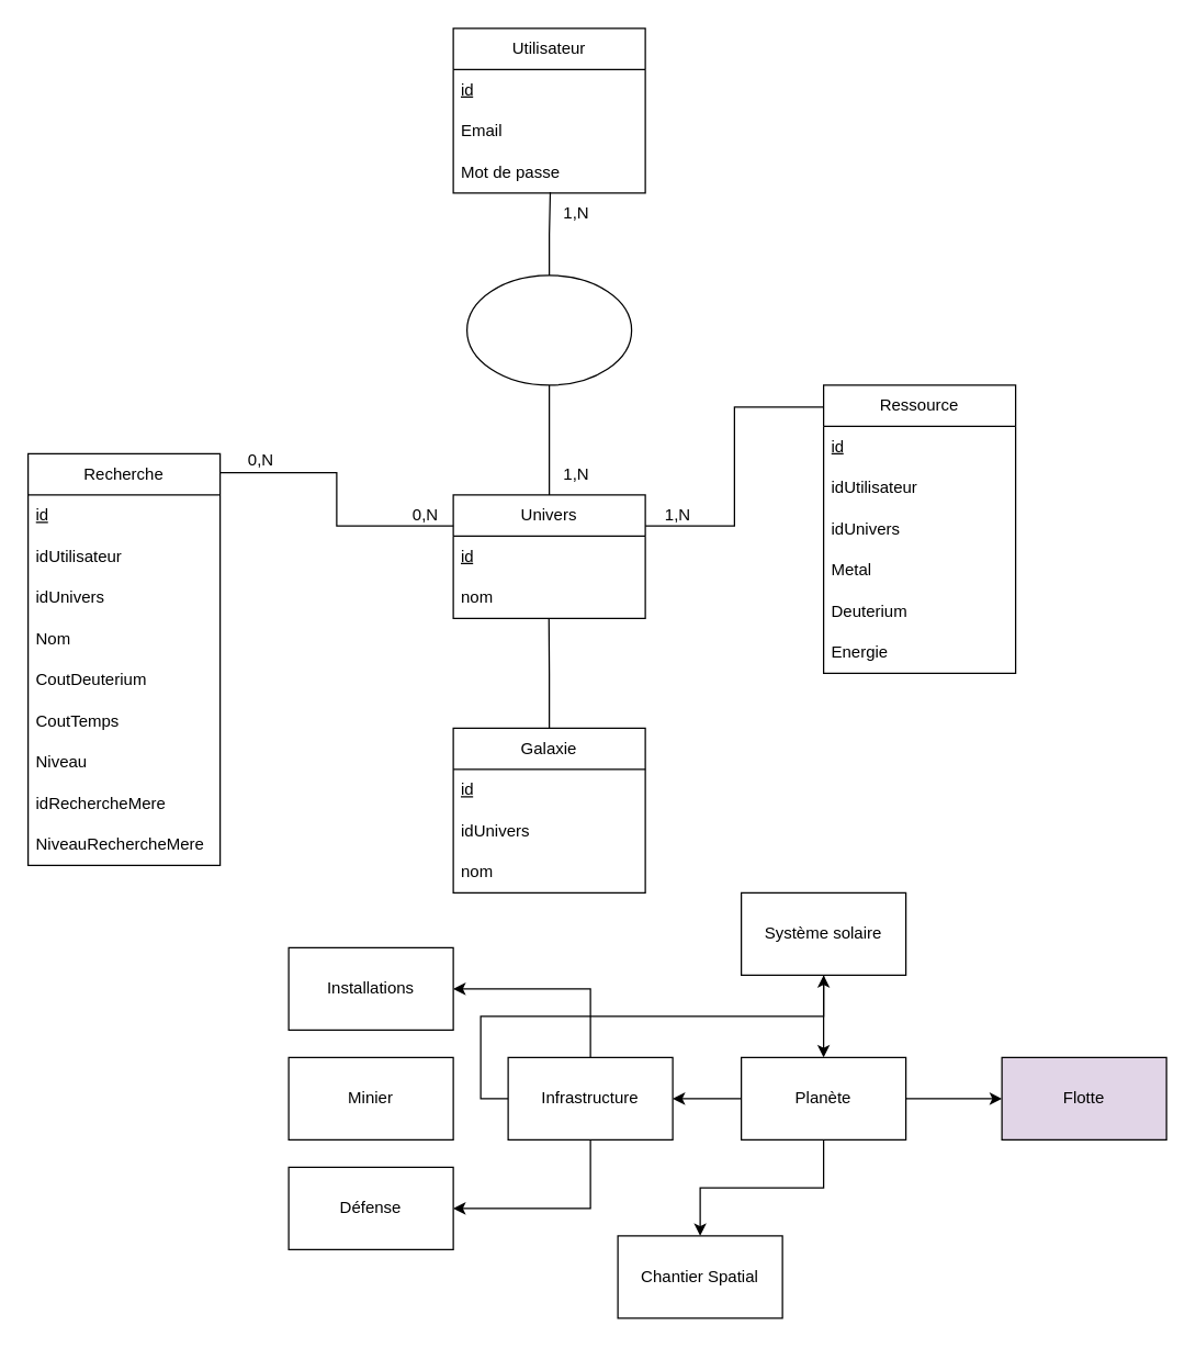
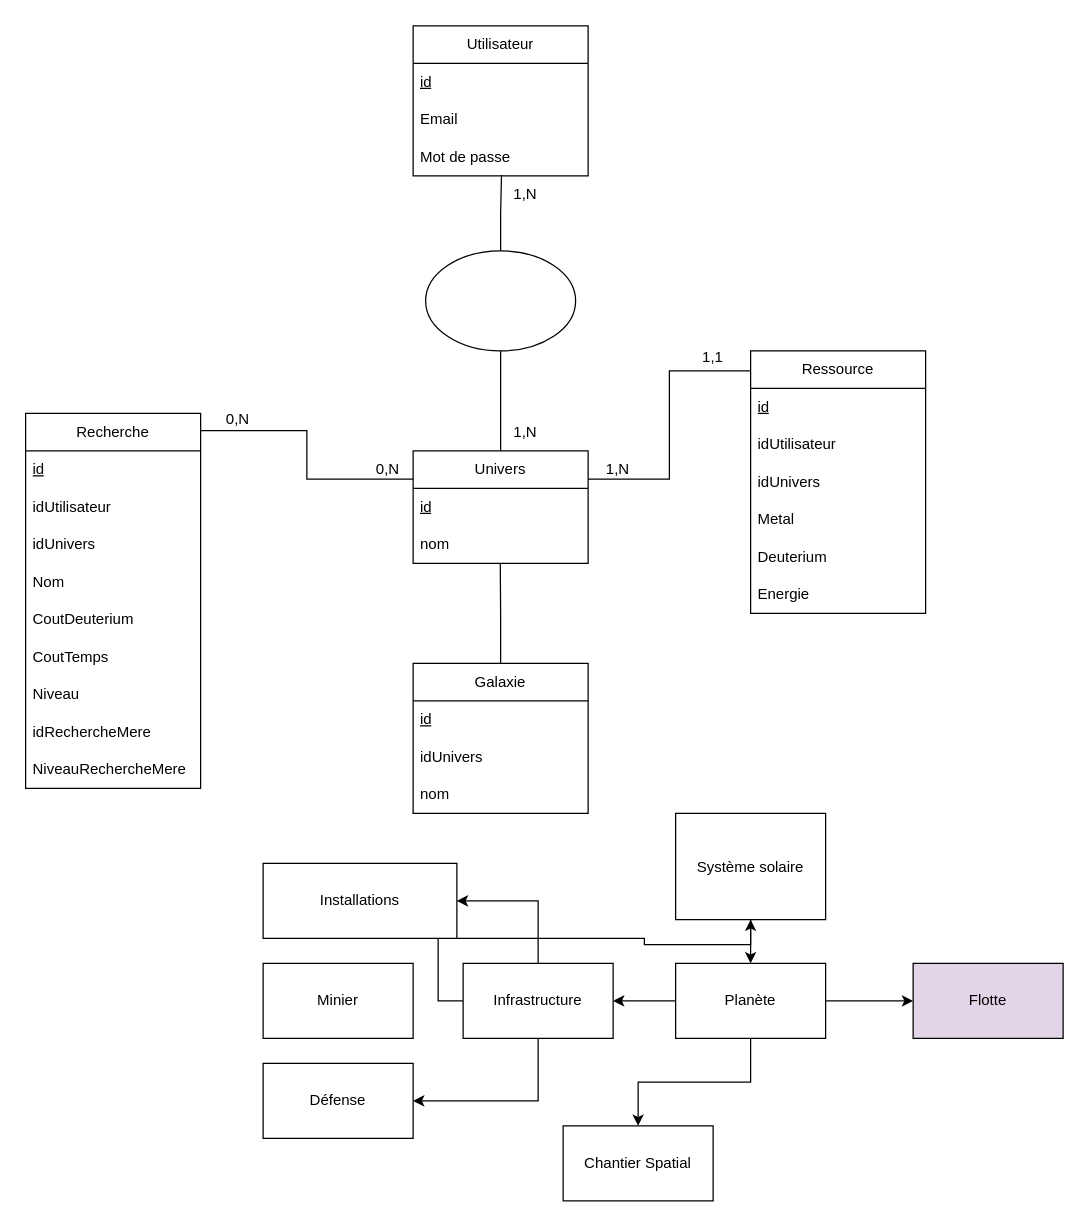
  <mxCell id="0" />
  <mxCell id="1" parent="0" />
  <mxCell id="2" style="edgeStyle=orthogonalEdgeStyle;rounded=0;orthogonalLoop=1;jettySize=auto;html=1;exitX=0.5;exitY=1;exitDx=0;exitDy=0;entryX=0.5;entryY=0;entryDx=0;entryDy=0;" edge="1" parent="1" source="3" target="7"><mxGeometry relative="1" as="geometry" /></mxCell>
- <mxCell id="3" value="Système solaire" style="rounded=0;whiteSpace=wrap;html=1;" vertex="1" parent="1"><mxGeometry x="540" y="650" width="120" height="60" as="geometry" /></mxCell>
+ <mxCell id="3" value="Système solaire" style="rounded=0;whiteSpace=wrap;html=1;" vertex="1" parent="1"><mxGeometry x="540" y="650" width="120" height="85" as="geometry" /></mxCell>
  <mxCell id="4" style="edgeStyle=orthogonalEdgeStyle;rounded=0;orthogonalLoop=1;jettySize=auto;html=1;exitX=0;exitY=0.5;exitDx=0;exitDy=0;entryX=1;entryY=0.5;entryDx=0;entryDy=0;" edge="1" parent="1" source="7" target="13"><mxGeometry relative="1" as="geometry" /></mxCell>
  <mxCell id="5" style="edgeStyle=orthogonalEdgeStyle;rounded=0;orthogonalLoop=1;jettySize=auto;html=1;exitX=0.5;exitY=1;exitDx=0;exitDy=0;entryX=0.5;entryY=0;entryDx=0;entryDy=0;" edge="1" parent="1" source="7" target="8"><mxGeometry relative="1" as="geometry" /></mxCell>
  <mxCell id="6" style="edgeStyle=orthogonalEdgeStyle;rounded=0;orthogonalLoop=1;jettySize=auto;html=1;exitX=1;exitY=0.5;exitDx=0;exitDy=0;" edge="1" parent="1" source="7" target="9"><mxGeometry relative="1" as="geometry" /></mxCell>
  <mxCell id="7" value="Planète" style="rounded=0;whiteSpace=wrap;html=1;" vertex="1" parent="1"><mxGeometry x="540" y="770" width="120" height="60" as="geometry" /></mxCell>
  <mxCell id="8" value="Chantier Spatial" style="rounded=0;whiteSpace=wrap;html=1;" vertex="1" parent="1"><mxGeometry x="450" y="900" width="120" height="60" as="geometry" /></mxCell>
  <mxCell id="9" value="Flotte" style="rounded=0;whiteSpace=wrap;html=1;fillColor=#e1d5e7;" vertex="1" parent="1"><mxGeometry x="730" y="770" width="120" height="60" as="geometry" /></mxCell>
  <mxCell id="10" style="edgeStyle=orthogonalEdgeStyle;rounded=0;orthogonalLoop=1;jettySize=auto;html=1;exitX=0;exitY=0.5;exitDx=0;exitDy=0;" edge="1" parent="1" source="13" target="3"><mxGeometry relative="1" as="geometry" /></mxCell>
  <mxCell id="11" style="edgeStyle=orthogonalEdgeStyle;rounded=0;orthogonalLoop=1;jettySize=auto;html=1;exitX=0.5;exitY=0;exitDx=0;exitDy=0;entryX=1;entryY=0.5;entryDx=0;entryDy=0;" edge="1" parent="1" source="13" target="16"><mxGeometry relative="1" as="geometry"><mxPoint x="400" y="740" as="targetPoint" /></mxGeometry></mxCell>
  <mxCell id="12" style="edgeStyle=orthogonalEdgeStyle;rounded=0;orthogonalLoop=1;jettySize=auto;html=1;exitX=0.5;exitY=1;exitDx=0;exitDy=0;entryX=1;entryY=0.5;entryDx=0;entryDy=0;" edge="1" parent="1" source="13" target="14"><mxGeometry relative="1" as="geometry" /></mxCell>
  <mxCell id="13" value="Infrastructure" style="rounded=0;whiteSpace=wrap;html=1;" vertex="1" parent="1"><mxGeometry x="370" y="770" width="120" height="60" as="geometry" /></mxCell>
  <mxCell id="14" value="Défense" style="rounded=0;whiteSpace=wrap;html=1;" vertex="1" parent="1"><mxGeometry x="210" y="850" width="120" height="60" as="geometry" /></mxCell>
  <mxCell id="15" value="Minier" style="rounded=0;whiteSpace=wrap;html=1;" vertex="1" parent="1"><mxGeometry x="210" y="770" width="120" height="60" as="geometry" /></mxCell>
- <mxCell id="16" value="Installations" style="rounded=0;whiteSpace=wrap;html=1;" vertex="1" parent="1"><mxGeometry x="210" y="690" width="120" height="60" as="geometry" /></mxCell>
+ <mxCell id="16" value="Installations" style="rounded=0;whiteSpace=wrap;html=1;" vertex="1" parent="1"><mxGeometry x="210" y="690" width="155" height="60" as="geometry" /></mxCell>
  <mxCell id="17" value="Utilisateur" style="swimlane;fontStyle=0;childLayout=stackLayout;horizontal=1;startSize=30;horizontalStack=0;resizeParent=1;resizeParentMax=0;resizeLast=0;collapsible=1;marginBottom=0;whiteSpace=wrap;html=1;" vertex="1" parent="1"><mxGeometry x="330" y="20" width="140" height="120" as="geometry"><mxRectangle x="275" y="-230" width="90" height="30" as="alternateBounds" /></mxGeometry></mxCell>
  <mxCell id="18" value="id" style="text;strokeColor=none;fillColor=none;align=left;verticalAlign=middle;spacingLeft=4;spacingRight=4;overflow=hidden;points=[[0,0.5],[1,0.5]];portConstraint=eastwest;rotatable=0;whiteSpace=wrap;html=1;fontStyle=4" vertex="1" parent="17"><mxGeometry y="30" width="140" height="30" as="geometry" /></mxCell>
  <mxCell id="19" value="Email" style="text;strokeColor=none;fillColor=none;align=left;verticalAlign=middle;spacingLeft=4;spacingRight=4;overflow=hidden;points=[[0,0.5],[1,0.5]];portConstraint=eastwest;rotatable=0;whiteSpace=wrap;html=1;" vertex="1" parent="17"><mxGeometry y="60" width="140" height="30" as="geometry" /></mxCell>
  <mxCell id="20" value="Mot de passe" style="text;strokeColor=none;fillColor=none;align=left;verticalAlign=middle;spacingLeft=4;spacingRight=4;overflow=hidden;points=[[0,0.5],[1,0.5]];portConstraint=eastwest;rotatable=0;whiteSpace=wrap;html=1;" vertex="1" parent="17"><mxGeometry y="90" width="140" height="30" as="geometry" /></mxCell>
  <mxCell id="21" value="Univers" style="swimlane;fontStyle=0;childLayout=stackLayout;horizontal=1;startSize=30;horizontalStack=0;resizeParent=1;resizeParentMax=0;resizeLast=0;collapsible=1;marginBottom=0;whiteSpace=wrap;html=1;" vertex="1" parent="1"><mxGeometry x="330" y="360" width="140" height="90" as="geometry"><mxRectangle x="250" y="30" width="90" height="30" as="alternateBounds" /></mxGeometry></mxCell>
  <mxCell id="22" value="id" style="text;strokeColor=none;fillColor=none;align=left;verticalAlign=middle;spacingLeft=4;spacingRight=4;overflow=hidden;points=[[0,0.5],[1,0.5]];portConstraint=eastwest;rotatable=0;whiteSpace=wrap;html=1;fontStyle=4" vertex="1" parent="21"><mxGeometry y="30" width="140" height="30" as="geometry" /></mxCell>
  <mxCell id="23" value="nom" style="text;strokeColor=none;fillColor=none;align=left;verticalAlign=middle;spacingLeft=4;spacingRight=4;overflow=hidden;points=[[0,0.5],[1,0.5]];portConstraint=eastwest;rotatable=0;whiteSpace=wrap;html=1;" vertex="1" parent="21"><mxGeometry y="60" width="140" height="30" as="geometry" /></mxCell>
  <mxCell id="24" style="edgeStyle=orthogonalEdgeStyle;rounded=0;orthogonalLoop=1;jettySize=auto;html=1;exitX=0.5;exitY=1;exitDx=0;exitDy=0;endArrow=none;endFill=0;" edge="1" parent="1" source="28" target="21"><mxGeometry relative="1" as="geometry" /></mxCell>
  <mxCell id="25" style="edgeStyle=orthogonalEdgeStyle;rounded=0;orthogonalLoop=1;jettySize=auto;html=1;exitX=0.5;exitY=0;exitDx=0;exitDy=0;entryX=0.505;entryY=0.978;entryDx=0;entryDy=0;entryPerimeter=0;endArrow=none;endFill=0;" edge="1" parent="1" source="28" target="20"><mxGeometry relative="1" as="geometry" /></mxCell>
  <mxCell id="26" style="edgeStyle=orthogonalEdgeStyle;rounded=0;orthogonalLoop=1;jettySize=auto;html=1;exitX=0;exitY=0.25;exitDx=0;exitDy=0;entryX=0.994;entryY=0.046;entryDx=0;entryDy=0;entryPerimeter=0;endArrow=none;endFill=0;" edge="1" parent="1" source="21" target="31"><mxGeometry relative="1" as="geometry" /></mxCell>
  <mxCell id="27" style="edgeStyle=orthogonalEdgeStyle;rounded=0;orthogonalLoop=1;jettySize=auto;html=1;exitX=1;exitY=0.25;exitDx=0;exitDy=0;entryX=-0.002;entryY=0.076;entryDx=0;entryDy=0;entryPerimeter=0;endArrow=none;endFill=0;" edge="1" parent="1" source="21" target="41"><mxGeometry relative="1" as="geometry" /></mxCell>
  <mxCell id="28" value="" style="ellipse;whiteSpace=wrap;html=1;" vertex="1" parent="1"><mxGeometry x="340" y="200" width="120" height="80" as="geometry" /></mxCell>
  <mxCell id="29" value="1,N" style="text;html=1;strokeColor=none;fillColor=none;align=center;verticalAlign=middle;whiteSpace=wrap;rounded=0;" vertex="1" parent="1"><mxGeometry x="390" y="140" width="60" height="30" as="geometry" /></mxCell>
  <mxCell id="30" value="1,N" style="text;html=1;strokeColor=none;fillColor=none;align=center;verticalAlign=middle;whiteSpace=wrap;rounded=0;" vertex="1" parent="1"><mxGeometry x="390" width="60" height="30" as="geometry" y="330" /></mxCell>
  <mxCell id="31" value="Recherche" style="swimlane;fontStyle=0;childLayout=stackLayout;horizontal=1;startSize=30;horizontalStack=0;resizeParent=1;resizeParentMax=0;resizeLast=0;collapsible=1;marginBottom=0;whiteSpace=wrap;html=1;" vertex="1" parent="1"><mxGeometry x="20" width="140" height="300" as="geometry" y="330"><mxRectangle x="250" y="30" width="90" height="30" as="alternateBounds" /></mxGeometry></mxCell>
  <mxCell id="32" value="id" style="text;strokeColor=none;fillColor=none;align=left;verticalAlign=middle;spacingLeft=4;spacingRight=4;overflow=hidden;points=[[0,0.5],[1,0.5]];portConstraint=eastwest;rotatable=0;whiteSpace=wrap;html=1;fontStyle=4" vertex="1" parent="31"><mxGeometry y="30" width="140" height="30" as="geometry" /></mxCell>
  <mxCell id="33" value="idUtilisateur" style="text;strokeColor=none;fillColor=none;align=left;verticalAlign=middle;spacingLeft=4;spacingRight=4;overflow=hidden;points=[[0,0.5],[1,0.5]];portConstraint=eastwest;rotatable=0;whiteSpace=wrap;html=1;fontStyle=0" vertex="1" parent="31"><mxGeometry y="60" width="140" height="30" as="geometry" /></mxCell>
  <mxCell id="34" value="idUnivers" style="text;strokeColor=none;fillColor=none;align=left;verticalAlign=middle;spacingLeft=4;spacingRight=4;overflow=hidden;points=[[0,0.5],[1,0.5]];portConstraint=eastwest;rotatable=0;whiteSpace=wrap;html=1;" vertex="1" parent="31"><mxGeometry y="90" width="140" height="30" as="geometry" /></mxCell>
  <mxCell id="35" value="Nom" style="text;strokeColor=none;fillColor=none;align=left;verticalAlign=middle;spacingLeft=4;spacingRight=4;overflow=hidden;points=[[0,0.5],[1,0.5]];portConstraint=eastwest;rotatable=0;whiteSpace=wrap;html=1;" vertex="1" parent="31"><mxGeometry y="120" width="140" height="30" as="geometry" /></mxCell>
  <mxCell id="36" value="CoutDeuterium" style="text;strokeColor=none;fillColor=none;align=left;verticalAlign=middle;spacingLeft=4;spacingRight=4;overflow=hidden;points=[[0,0.5],[1,0.5]];portConstraint=eastwest;rotatable=0;whiteSpace=wrap;html=1;" vertex="1" parent="31"><mxGeometry y="150" width="140" height="30" as="geometry" /></mxCell>
  <mxCell id="37" value="CoutTemps" style="text;strokeColor=none;fillColor=none;align=left;verticalAlign=middle;spacingLeft=4;spacingRight=4;overflow=hidden;points=[[0,0.5],[1,0.5]];portConstraint=eastwest;rotatable=0;whiteSpace=wrap;html=1;" vertex="1" parent="31"><mxGeometry y="180" width="140" height="30" as="geometry" /></mxCell>
  <mxCell id="38" value="Niveau" style="text;strokeColor=none;fillColor=none;align=left;verticalAlign=middle;spacingLeft=4;spacingRight=4;overflow=hidden;points=[[0,0.5],[1,0.5]];portConstraint=eastwest;rotatable=0;whiteSpace=wrap;html=1;" vertex="1" parent="31"><mxGeometry y="210" width="140" height="30" as="geometry" /></mxCell>
  <mxCell id="39" value="idRechercheMere" style="text;strokeColor=none;fillColor=none;align=left;verticalAlign=middle;spacingLeft=4;spacingRight=4;overflow=hidden;points=[[0,0.5],[1,0.5]];portConstraint=eastwest;rotatable=0;whiteSpace=wrap;html=1;" vertex="1" parent="31"><mxGeometry y="240" width="140" height="30" as="geometry" /></mxCell>
  <mxCell id="40" value="NiveauRechercheMere" style="text;strokeColor=none;fillColor=none;align=left;verticalAlign=middle;spacingLeft=4;spacingRight=4;overflow=hidden;points=[[0,0.5],[1,0.5]];portConstraint=eastwest;rotatable=0;whiteSpace=wrap;html=1;" vertex="1" parent="31"><mxGeometry y="270" width="140" height="30" as="geometry" /></mxCell>
  <mxCell id="41" value="Ressource" style="swimlane;fontStyle=0;childLayout=stackLayout;horizontal=1;startSize=30;horizontalStack=0;resizeParent=1;resizeParentMax=0;resizeLast=0;collapsible=1;marginBottom=0;whiteSpace=wrap;html=1;" vertex="1" parent="1"><mxGeometry x="600" y="280" width="140" height="210" as="geometry" /></mxCell>
  <mxCell id="42" value="id" style="text;strokeColor=none;fillColor=none;align=left;verticalAlign=middle;spacingLeft=4;spacingRight=4;overflow=hidden;points=[[0,0.5],[1,0.5]];portConstraint=eastwest;rotatable=0;whiteSpace=wrap;html=1;fontStyle=4" vertex="1" parent="41"><mxGeometry y="30" width="140" height="30" as="geometry" /></mxCell>
  <mxCell id="43" value="idUtilisateur" style="text;strokeColor=none;fillColor=none;align=left;verticalAlign=middle;spacingLeft=4;spacingRight=4;overflow=hidden;points=[[0,0.5],[1,0.5]];portConstraint=eastwest;rotatable=0;whiteSpace=wrap;html=1;" vertex="1" parent="41"><mxGeometry y="60" width="140" height="30" as="geometry" /></mxCell>
  <mxCell id="44" value="idUnivers" style="text;strokeColor=none;fillColor=none;align=left;verticalAlign=middle;spacingLeft=4;spacingRight=4;overflow=hidden;points=[[0,0.5],[1,0.5]];portConstraint=eastwest;rotatable=0;whiteSpace=wrap;html=1;" vertex="1" parent="41"><mxGeometry y="90" width="140" height="30" as="geometry" /></mxCell>
  <mxCell id="45" value="Metal" style="text;strokeColor=none;fillColor=none;align=left;verticalAlign=middle;spacingLeft=4;spacingRight=4;overflow=hidden;points=[[0,0.5],[1,0.5]];portConstraint=eastwest;rotatable=0;whiteSpace=wrap;html=1;" vertex="1" parent="41"><mxGeometry y="120" width="140" height="30" as="geometry" /></mxCell>
  <mxCell id="46" value="Deuterium" style="text;strokeColor=none;fillColor=none;align=left;verticalAlign=middle;spacingLeft=4;spacingRight=4;overflow=hidden;points=[[0,0.5],[1,0.5]];portConstraint=eastwest;rotatable=0;whiteSpace=wrap;html=1;" vertex="1" parent="41"><mxGeometry y="150" width="140" height="30" as="geometry" /></mxCell>
  <mxCell id="47" value="Energie" style="text;strokeColor=none;fillColor=none;align=left;verticalAlign=middle;spacingLeft=4;spacingRight=4;overflow=hidden;points=[[0,0.5],[1,0.5]];portConstraint=eastwest;rotatable=0;whiteSpace=wrap;html=1;" vertex="1" parent="41"><mxGeometry y="180" width="140" height="30" as="geometry" /></mxCell>
  <mxCell id="48" style="edgeStyle=orthogonalEdgeStyle;rounded=0;orthogonalLoop=1;jettySize=auto;html=1;exitX=0.5;exitY=0;exitDx=0;exitDy=0;entryX=0.498;entryY=1.017;entryDx=0;entryDy=0;entryPerimeter=0;endArrow=none;endFill=0;" edge="1" parent="1" source="49" target="23"><mxGeometry relative="1" as="geometry" /></mxCell>
  <mxCell id="49" value="Galaxie" style="swimlane;fontStyle=0;childLayout=stackLayout;horizontal=1;startSize=30;horizontalStack=0;resizeParent=1;resizeParentMax=0;resizeLast=0;collapsible=1;marginBottom=0;whiteSpace=wrap;html=1;" vertex="1" parent="1"><mxGeometry x="330" y="530" width="140" height="120" as="geometry"><mxRectangle x="250" y="30" width="90" height="30" as="alternateBounds" /></mxGeometry></mxCell>
  <mxCell id="50" value="id" style="text;strokeColor=none;fillColor=none;align=left;verticalAlign=middle;spacingLeft=4;spacingRight=4;overflow=hidden;points=[[0,0.5],[1,0.5]];portConstraint=eastwest;rotatable=0;whiteSpace=wrap;html=1;fontStyle=4" vertex="1" parent="49"><mxGeometry y="30" width="140" height="30" as="geometry" /></mxCell>
  <mxCell id="51" value="idUnivers" style="text;strokeColor=none;fillColor=none;align=left;verticalAlign=middle;spacingLeft=4;spacingRight=4;overflow=hidden;points=[[0,0.5],[1,0.5]];portConstraint=eastwest;rotatable=0;whiteSpace=wrap;html=1;" vertex="1" parent="49"><mxGeometry y="60" width="140" height="30" as="geometry" /></mxCell>
  <mxCell id="52" value="nom" style="text;strokeColor=none;fillColor=none;align=left;verticalAlign=middle;spacingLeft=4;spacingRight=4;overflow=hidden;points=[[0,0.5],[1,0.5]];portConstraint=eastwest;rotatable=0;whiteSpace=wrap;html=1;" vertex="1" parent="49"><mxGeometry y="90" width="140" height="30" as="geometry" /></mxCell>
+ <mxCell id="53" value="1,1" style="text;html=1;strokeColor=none;fillColor=none;align=center;verticalAlign=middle;whiteSpace=wrap;rounded=0;" vertex="1" parent="1"><mxGeometry x="540" y="270" width="60" height="30" as="geometry" /></mxCell>
  <mxCell id="54" value="0,N" style="text;html=1;strokeColor=none;fillColor=none;align=center;verticalAlign=middle;whiteSpace=wrap;rounded=0;" vertex="1" parent="1"><mxGeometry x="160" y="320" width="60" height="30" as="geometry" /></mxCell>
  <mxCell id="55" value="0,N" style="text;html=1;strokeColor=none;fillColor=none;align=center;verticalAlign=middle;whiteSpace=wrap;rounded=0;" vertex="1" parent="1"><mxGeometry x="280" y="360" width="60" height="30" as="geometry" /></mxCell>
  <mxCell id="56" value="1,N" style="text;html=1;strokeColor=none;fillColor=none;align=center;verticalAlign=middle;whiteSpace=wrap;rounded=0;" vertex="1" parent="1"><mxGeometry x="464" y="360" width="60" height="30" as="geometry" /></mxCell>
